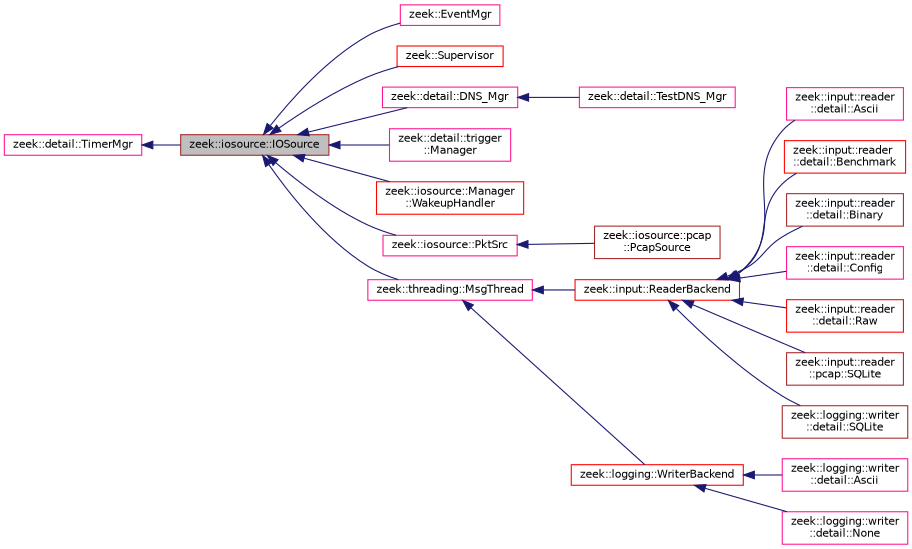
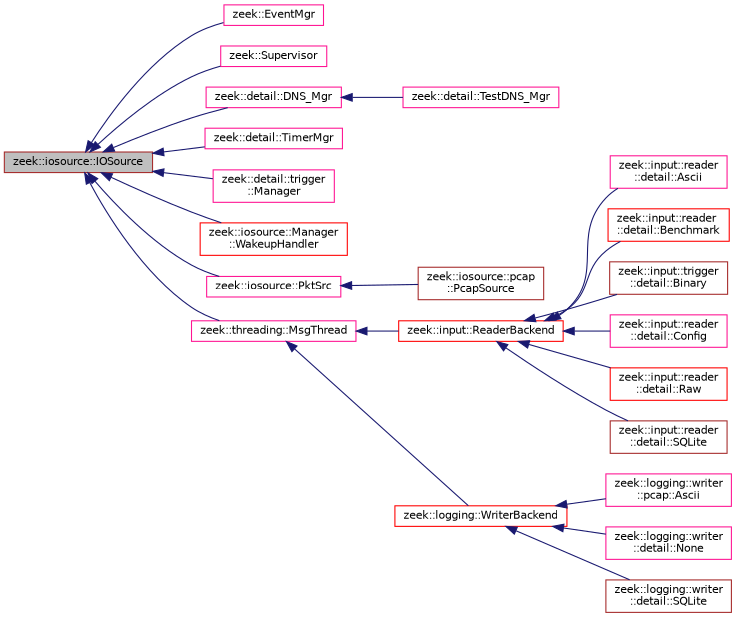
  digraph {
    rankdir=LR
    node [color=deeppink fillcolor=white fontname=Helvetica fontsize=10 shape=record style=filled]
    edge [color=midnightblue dir=back fontname=Helvetica fontsize=10 labelfontname=Helvetica labelfontsize=10 style=solid]
    n1 [color=brown fillcolor=grey75 fontcolor=black height=0.2 label="zeek::iosource::IOSource" width=0.4]
    n2 [height=0.2 label="zeek::EventMgr" width=0.4]
-   n3 [color=red height=0.2 label="zeek::Supervisor" width=0.4]
+   n3 [height=0.2 label="zeek::Supervisor" width=0.4]
    n4 [height=0.2 label="zeek::detail::DNS_Mgr" width=0.4]
    n5 [height=0.2 label="zeek::detail::TimerMgr" width=0.4]
    n6 [height=0.2 label="zeek::detail::trigger\l::Manager" width=0.4]
    n7 [color=red height=0.2 label="zeek::iosource::Manager\l::WakeupHandler" width=0.4]
    n8 [height=0.2 label="zeek::iosource::PktSrc" width=0.4]
    n9 [height=0.2 label="zeek::threading::MsgThread" width=0.4]
    n10 [height=0.2 label="zeek::detail::TestDNS_Mgr" width=0.4]
    n11 [color=brown height=0.2 label="zeek::iosource::pcap\l::PcapSource" width=0.4]
    n12 [color=red height=0.2 label="zeek::input::ReaderBackend" width=0.4]
    n13 [color=red height=0.2 label="zeek::logging::WriterBackend" width=0.4]
    n14 [height=0.2 label="zeek::input::reader\l::detail::Ascii" width=0.4]
    n15 [color=red height=0.2 label="zeek::input::reader\l::detail::Benchmark" width=0.4]
-   n16 [color=brown height=0.2 label="zeek::input::reader\l::detail::Binary" width=0.4]
+   n16 [color=brown height=0.2 label="zeek::input::trigger\l::detail::Binary" width=0.4]
    n17 [height=0.2 label="zeek::input::reader\l::detail::Config" width=0.4]
    n18 [color=red height=0.2 label="zeek::input::reader\l::detail::Raw" width=0.4]
-   n19 [color=brown height=0.2 label="zeek::input::reader\l::pcap::SQLite" width=0.4]
-   n20 [height=0.2 label="zeek::logging::writer\l::detail::Ascii" width=0.4]
+   n19 [color=brown height=0.2 label="zeek::input::reader\l::detail::SQLite" width=0.4]
+   n20 [height=0.2 label="zeek::logging::writer\l::pcap::Ascii" width=0.4]
    n21 [height=0.2 label="zeek::logging::writer\l::detail::None" width=0.4]
    n22 [color=brown height=0.2 label="zeek::logging::writer\l::detail::SQLite" width=0.4]
    n1 -> n2
    n1 -> n3
    n1 -> n4
-   n5 -> n1
+   n1 -> n5
    n1 -> n6
    n1 -> n7
    n1 -> n8
    n1 -> n9
    n4 -> n10
    n8 -> n11
    n9 -> n12
    n9 -> n13
    n12 -> n14
    n12 -> n15
    n12 -> n16
    n12 -> n17
    n12 -> n18
    n12 -> n19
    n13 -> n20
    n13 -> n21
-   n12 -> n22
+   n13 -> n22
  }
